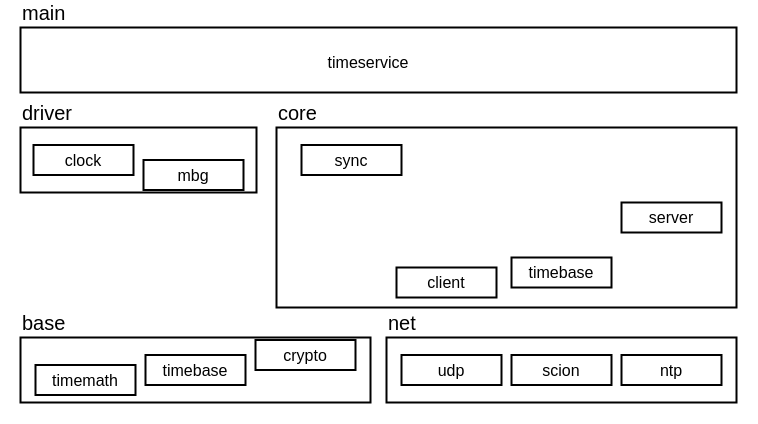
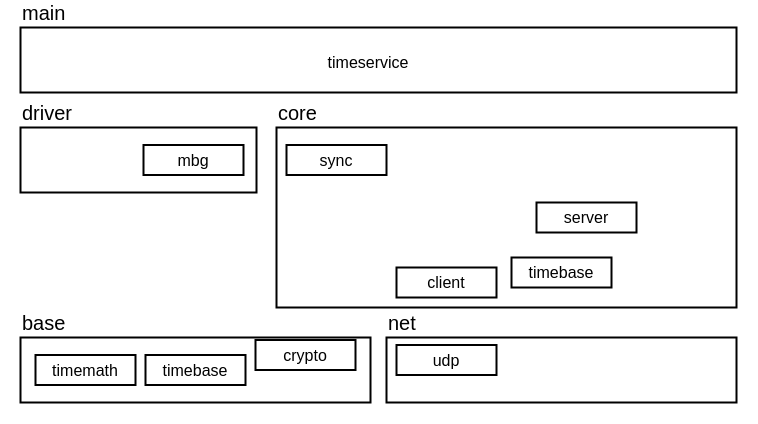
  <mxCell id="0" />
  <mxCell id="1" parent="0" />
  <mxCell id="2" value="main" style="rounded=0;whiteSpace=wrap;html=1;labelBackgroundColor=none;labelPosition=center;verticalLabelPosition=top;align=left;verticalAlign=bottom;fontSize=20;strokeWidth=2;fillColor=none;" vertex="1" parent="1"><mxGeometry x="20" y="20" width="716" height="65" as="geometry" /></mxCell>
  <mxCell id="3" value="core" style="rounded=0;whiteSpace=wrap;html=1;labelBackgroundColor=none;labelPosition=center;verticalLabelPosition=top;align=left;verticalAlign=bottom;fontSize=20;strokeWidth=2;fillColor=none;" vertex="1" parent="1"><mxGeometry x="276" y="120" width="460" height="180" as="geometry" /></mxCell>
- <mxCell id="4" value="sync" style="text;html=1;fillColor=none;align=center;verticalAlign=middle;whiteSpace=wrap;rounded=0;strokeWidth=2;fontSize=16;labelBackgroundColor=none;strokeColor=default;" vertex="1" parent="1"><mxGeometry x="301" y="137.5" width="100" height="30" as="geometry" /></mxCell>
+ <mxCell id="4" value="sync" style="text;html=1;fillColor=none;align=center;verticalAlign=middle;whiteSpace=wrap;rounded=0;strokeWidth=2;fontSize=16;labelBackgroundColor=none;strokeColor=default;" vertex="1" parent="1"><mxGeometry x="286" y="137.5" width="100" height="30" as="geometry" /></mxCell>
  <mxCell id="5" value="" style="group" vertex="1" connectable="0" parent="1"><mxGeometry x="20" y="330" width="350" height="65" as="geometry" /></mxCell>
  <mxCell id="6" value="base" style="rounded=0;whiteSpace=wrap;html=1;labelBackgroundColor=none;labelPosition=center;verticalLabelPosition=top;align=left;verticalAlign=bottom;fontSize=20;strokeWidth=2;fillColor=none;" vertex="1" parent="5"><mxGeometry width="350" height="65" as="geometry" /></mxCell>
- <mxCell id="7" value="timemath" style="text;html=1;fillColor=none;align=center;verticalAlign=middle;whiteSpace=wrap;rounded=0;strokeWidth=2;fontSize=16;labelBackgroundColor=none;strokeColor=default;" vertex="1" parent="5"><mxGeometry x="15" y="27.5" width="100" height="30" as="geometry" /></mxCell>
+ <mxCell id="7" value="timemath" style="text;html=1;fillColor=none;align=center;verticalAlign=middle;whiteSpace=wrap;rounded=0;strokeWidth=2;fontSize=16;labelBackgroundColor=none;strokeColor=default;" vertex="1" parent="5"><mxGeometry x="15" y="17.5" width="100" height="30" as="geometry" /></mxCell>
  <mxCell id="8" value="timebase" style="text;html=1;fillColor=none;align=center;verticalAlign=middle;whiteSpace=wrap;rounded=0;strokeWidth=2;fontSize=16;labelBackgroundColor=none;strokeColor=default;" vertex="1" parent="5"><mxGeometry x="125" y="17.5" width="100" height="30" as="geometry" /></mxCell>
  <mxCell id="9" value="crypto" style="text;html=1;fillColor=none;align=center;verticalAlign=middle;whiteSpace=wrap;rounded=0;strokeWidth=2;fontSize=16;labelBackgroundColor=none;strokeColor=default;" vertex="1" parent="5"><mxGeometry x="235" y="2.5" width="100" height="30" as="geometry" /></mxCell>
  <mxCell id="10" value="client" style="text;html=1;fillColor=none;align=center;verticalAlign=middle;whiteSpace=wrap;rounded=0;strokeWidth=2;fontSize=16;labelBackgroundColor=none;strokeColor=default;" vertex="1" parent="1"><mxGeometry x="396" y="260" width="100" height="30" as="geometry" /></mxCell>
  <mxCell id="11" value="timebase" style="text;html=1;fillColor=none;align=center;verticalAlign=middle;whiteSpace=wrap;rounded=0;strokeWidth=2;fontSize=16;labelBackgroundColor=none;strokeColor=default;" vertex="1" parent="1"><mxGeometry x="511" y="250" width="100" height="30" as="geometry" /></mxCell>
- <mxCell id="12" value="server" style="text;html=1;fillColor=none;align=center;verticalAlign=middle;whiteSpace=wrap;rounded=0;strokeWidth=2;fontSize=16;labelBackgroundColor=none;strokeColor=default;" vertex="1" parent="1"><mxGeometry x="621" y="195" width="100" height="30" as="geometry" /></mxCell>
+ <mxCell id="12" value="server" style="text;html=1;fillColor=none;align=center;verticalAlign=middle;whiteSpace=wrap;rounded=0;strokeWidth=2;fontSize=16;labelBackgroundColor=none;strokeColor=default;" vertex="1" parent="1"><mxGeometry x="536" y="195" width="100" height="30" as="geometry" /></mxCell>
  <mxCell id="13" value="net" style="rounded=0;whiteSpace=wrap;html=1;labelBackgroundColor=none;labelPosition=center;verticalLabelPosition=top;align=left;verticalAlign=bottom;fontSize=20;strokeWidth=2;fillColor=none;" vertex="1" parent="1"><mxGeometry x="386" y="330" width="350" height="65" as="geometry" /></mxCell>
- <mxCell id="14" value="udp" style="text;html=1;fillColor=none;align=center;verticalAlign=middle;whiteSpace=wrap;rounded=0;strokeWidth=2;fontSize=16;labelBackgroundColor=none;strokeColor=default;" vertex="1" parent="1"><mxGeometry x="401" y="347.5" width="100" height="30" as="geometry" /></mxCell>
- <mxCell id="15" value="scion" style="text;html=1;fillColor=none;align=center;verticalAlign=middle;whiteSpace=wrap;rounded=0;strokeWidth=2;fontSize=16;labelBackgroundColor=none;strokeColor=default;" vertex="1" parent="1"><mxGeometry x="511" y="347.5" width="100" height="30" as="geometry" /></mxCell>
- <mxCell id="16" value="ntp" style="text;html=1;fillColor=none;align=center;verticalAlign=middle;whiteSpace=wrap;rounded=0;strokeWidth=2;fontSize=16;labelBackgroundColor=none;strokeColor=default;" vertex="1" parent="1"><mxGeometry x="621" y="347.5" width="100" height="30" as="geometry" /></mxCell>
+ <mxCell id="14" value="udp" style="text;html=1;fillColor=none;align=center;verticalAlign=middle;whiteSpace=wrap;rounded=0;strokeWidth=2;fontSize=16;labelBackgroundColor=none;strokeColor=default;" vertex="1" parent="1"><mxGeometry x="396" y="337.5" width="100" height="30" as="geometry" /></mxCell>
  <mxCell id="17" value="timeservice" style="text;html=1;strokeColor=none;fillColor=none;align=center;verticalAlign=middle;whiteSpace=wrap;rounded=0;fontSize=16;" vertex="1" parent="1"><mxGeometry x="338" y="40" width="60" height="30" as="geometry" /></mxCell>
  <mxCell id="18" value="driver" style="rounded=0;whiteSpace=wrap;html=1;labelBackgroundColor=none;labelPosition=center;verticalLabelPosition=top;align=left;verticalAlign=bottom;fontSize=20;strokeWidth=2;fillColor=none;" vertex="1" parent="1"><mxGeometry x="20" y="120" width="236" height="65" as="geometry" /></mxCell>
- <mxCell id="19" value="clock" style="text;html=1;fillColor=none;align=center;verticalAlign=middle;whiteSpace=wrap;rounded=0;strokeWidth=2;fontSize=16;labelBackgroundColor=none;strokeColor=default;" vertex="1" parent="1"><mxGeometry x="33" y="137.5" width="100" height="30" as="geometry" /></mxCell>
- <mxCell id="20" value="mbg" style="text;html=1;fillColor=none;align=center;verticalAlign=middle;whiteSpace=wrap;rounded=0;strokeWidth=2;fontSize=16;labelBackgroundColor=none;strokeColor=default;" vertex="1" parent="1"><mxGeometry x="143" y="152.5" width="100" height="30" as="geometry" /></mxCell>
+ <mxCell id="20" value="mbg" style="text;html=1;fillColor=none;align=center;verticalAlign=middle;whiteSpace=wrap;rounded=0;strokeWidth=2;fontSize=16;labelBackgroundColor=none;strokeColor=default;" vertex="1" parent="1"><mxGeometry x="143" y="137.5" width="100" height="30" as="geometry" /></mxCell>
